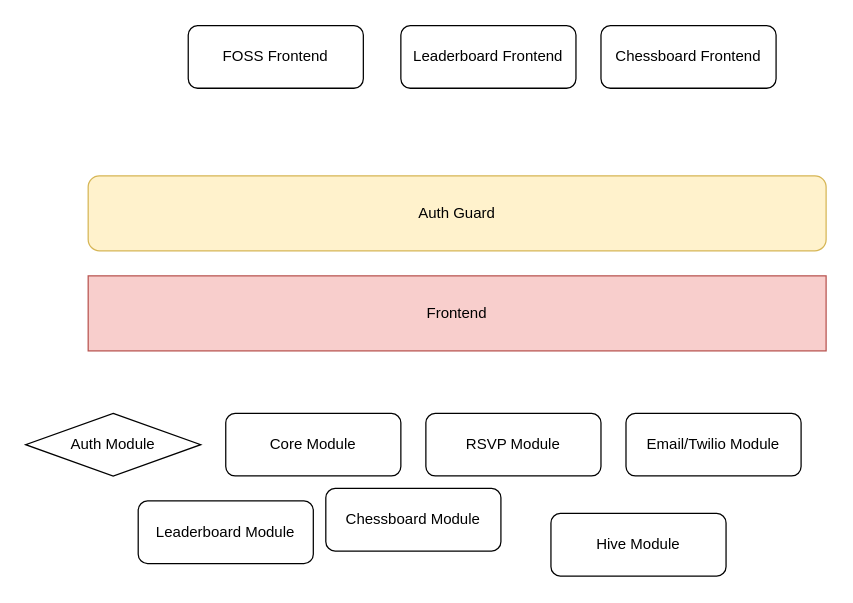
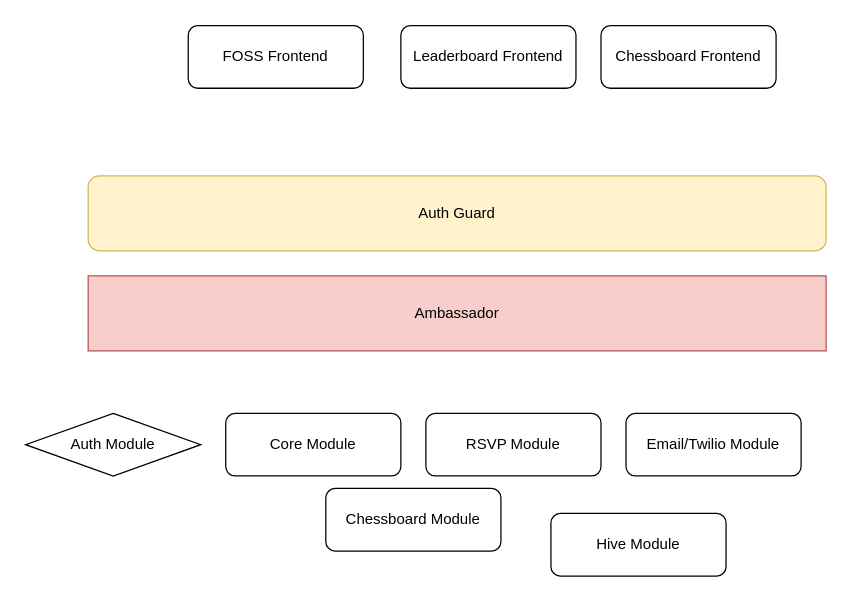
  <mxCell id="0" />
  <mxCell id="1" parent="0" />
  <mxCell id="2" value="Auth Guard" style="rounded=1;whiteSpace=wrap;html=1;fillColor=#fff2cc;strokeColor=#d6b656;" vertex="1" parent="1"><mxGeometry x="70" y="140" width="590" height="60" as="geometry" /></mxCell>
- <mxCell id="3" value="Frontend" style="rounded=0;whiteSpace=wrap;html=1;fillColor=#f8cecc;strokeColor=#b85450;" vertex="1" parent="1"><mxGeometry x="70" y="220" width="590" height="60" as="geometry" /></mxCell>
+ <mxCell id="3" value="Ambassador" style="rounded=0;whiteSpace=wrap;html=1;fillColor=#f8cecc;strokeColor=#b85450;" vertex="1" parent="1"><mxGeometry x="70" y="220" width="590" height="60" as="geometry" /></mxCell>
  <mxCell id="4" value="Auth Module" style="rhombus;whiteSpace=wrap;html=1;" vertex="1" parent="1"><mxGeometry x="20" y="330" width="140" height="50" as="geometry" /></mxCell>
  <mxCell id="5" value="Core Module" style="rounded=1;whiteSpace=wrap;html=1;" vertex="1" parent="1"><mxGeometry x="180" y="330" width="140" height="50" as="geometry" /></mxCell>
  <mxCell id="6" value="RSVP Module" style="rounded=1;whiteSpace=wrap;html=1;" vertex="1" parent="1"><mxGeometry x="340" y="330" width="140" height="50" as="geometry" /></mxCell>
  <mxCell id="7" value="Email/Twilio Module" style="rounded=1;whiteSpace=wrap;html=1;" vertex="1" parent="1"><mxGeometry x="500" y="330" width="140" height="50" as="geometry" /></mxCell>
  <mxCell id="8" value="FOSS Frontend" style="rounded=1;whiteSpace=wrap;html=1;" vertex="1" parent="1"><mxGeometry x="150" y="20" width="140" height="50" as="geometry" /></mxCell>
- <mxCell id="9" value="Leaderboard Module" style="rounded=1;whiteSpace=wrap;html=1;" vertex="1" parent="1"><mxGeometry x="110" y="400" width="140" height="50" as="geometry" /></mxCell>
  <mxCell id="10" value="Chessboard Module" style="rounded=1;whiteSpace=wrap;html=1;" vertex="1" parent="1"><mxGeometry x="260" y="390" width="140" height="50" as="geometry" /></mxCell>
  <mxCell id="11" value="Leaderboard Frontend" style="rounded=1;whiteSpace=wrap;html=1;" vertex="1" parent="1"><mxGeometry x="320" y="20" width="140" height="50" as="geometry" /></mxCell>
  <mxCell id="12" value="Chessboard Frontend" style="rounded=1;whiteSpace=wrap;html=1;" vertex="1" parent="1"><mxGeometry x="480" y="20" width="140" height="50" as="geometry" /></mxCell>
  <mxCell id="13" value="Hive Module" style="rounded=1;whiteSpace=wrap;html=1;" vertex="1" parent="1"><mxGeometry x="440" y="410" width="140" height="50" as="geometry" /></mxCell>
